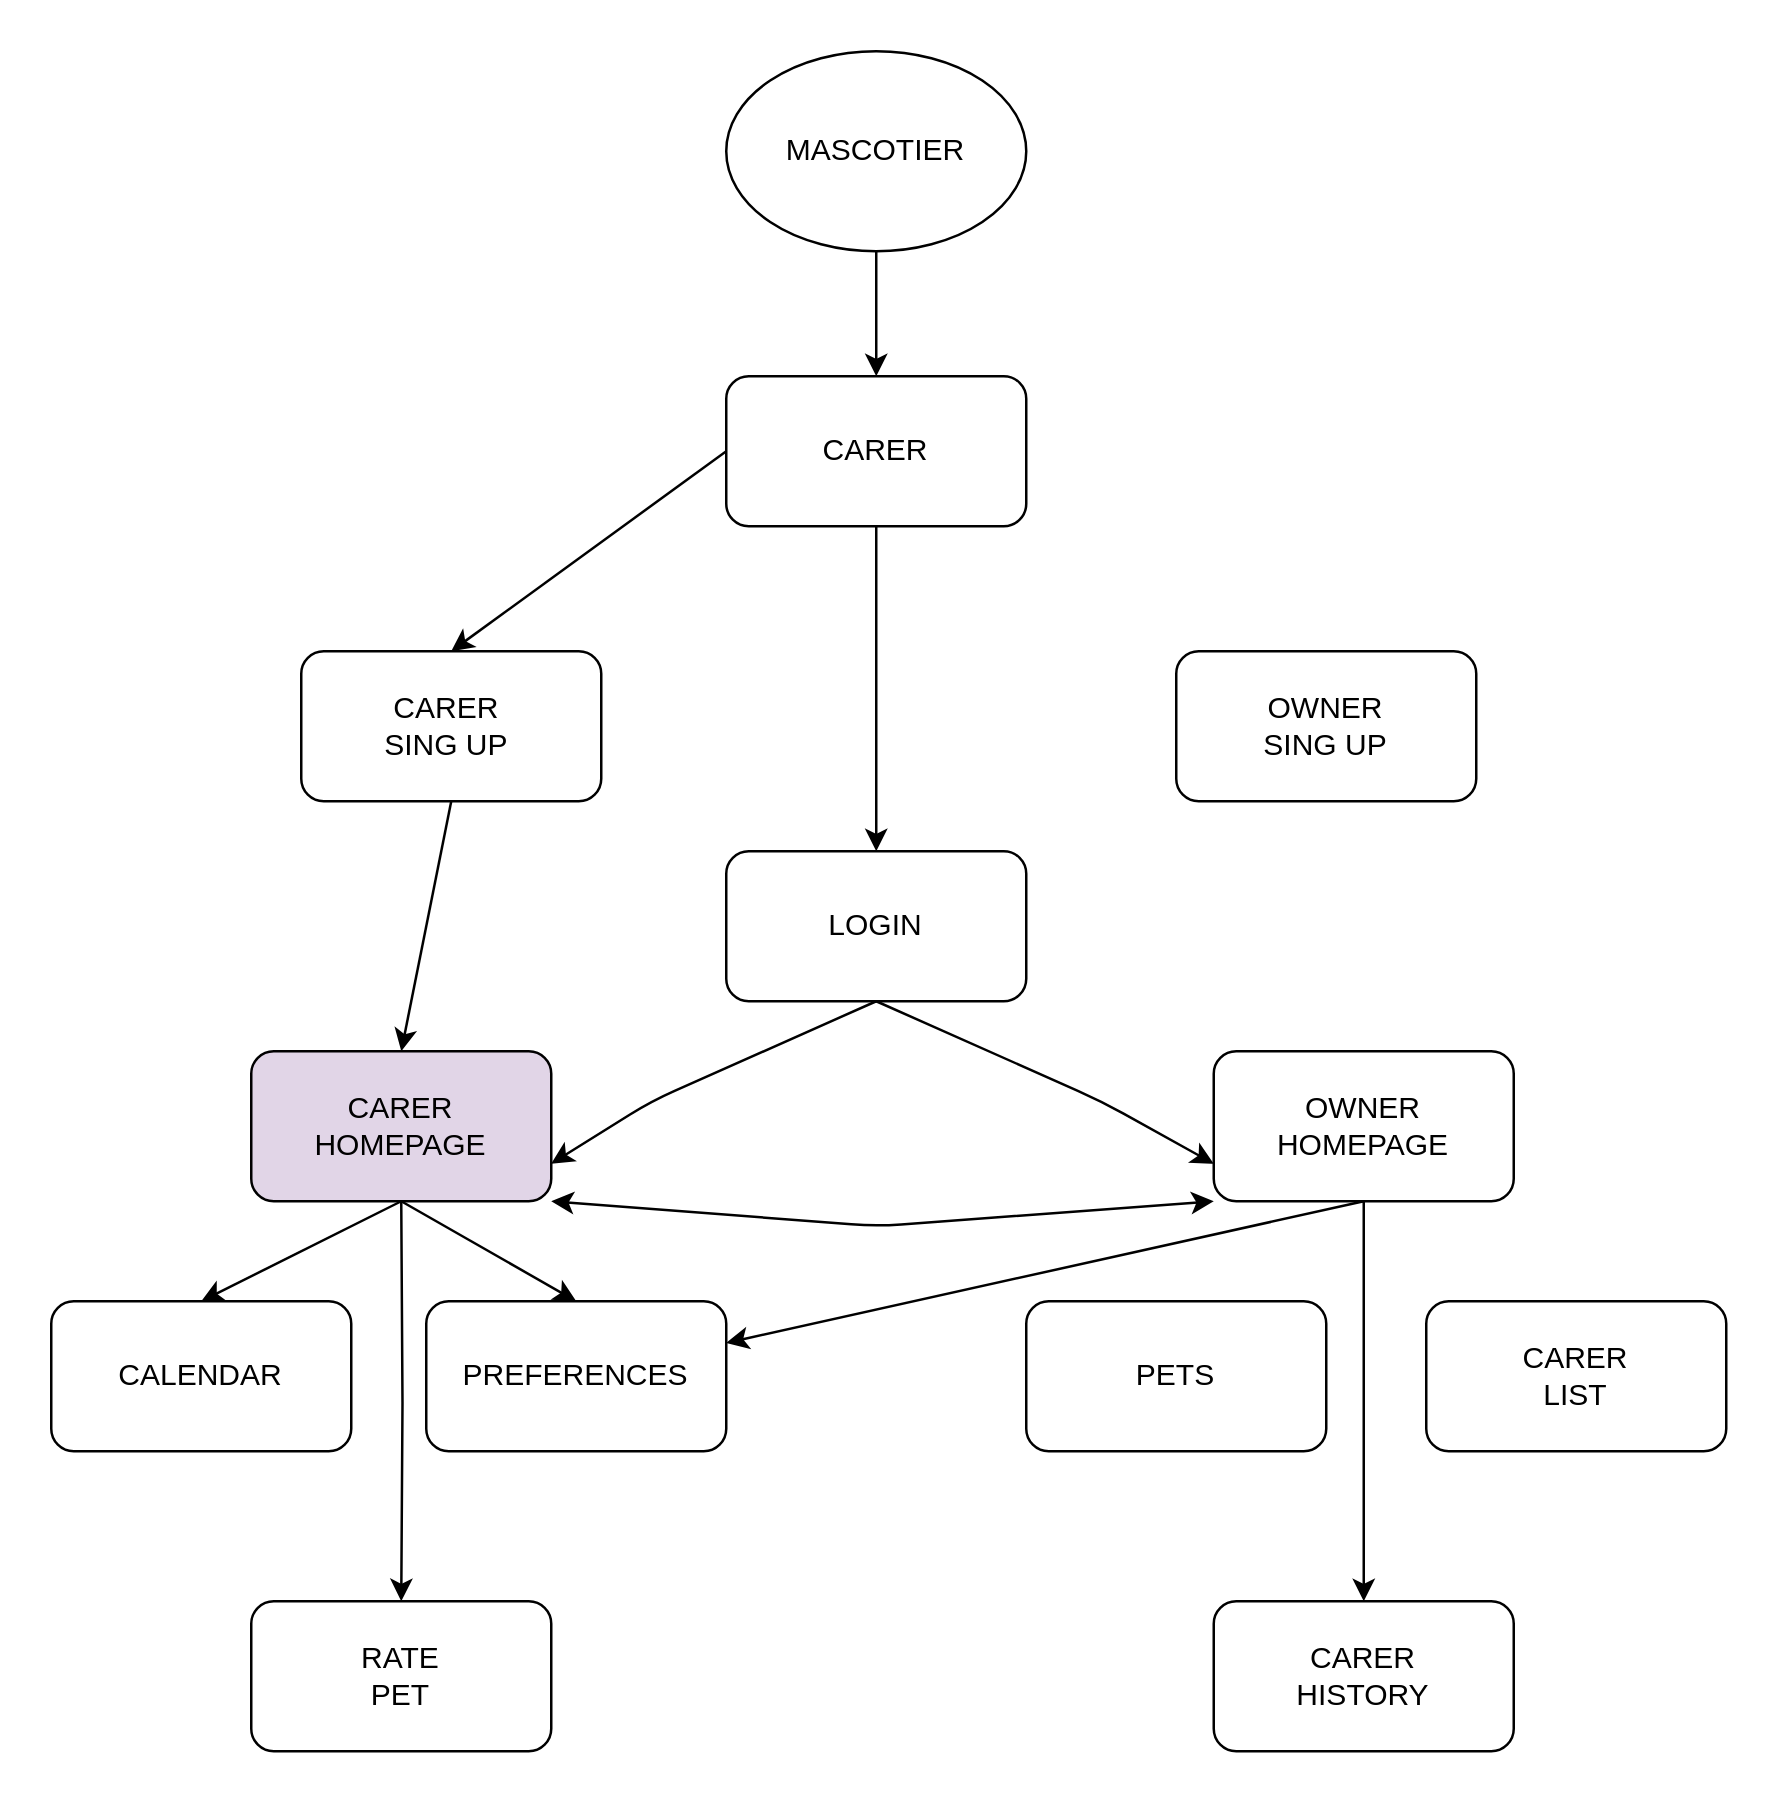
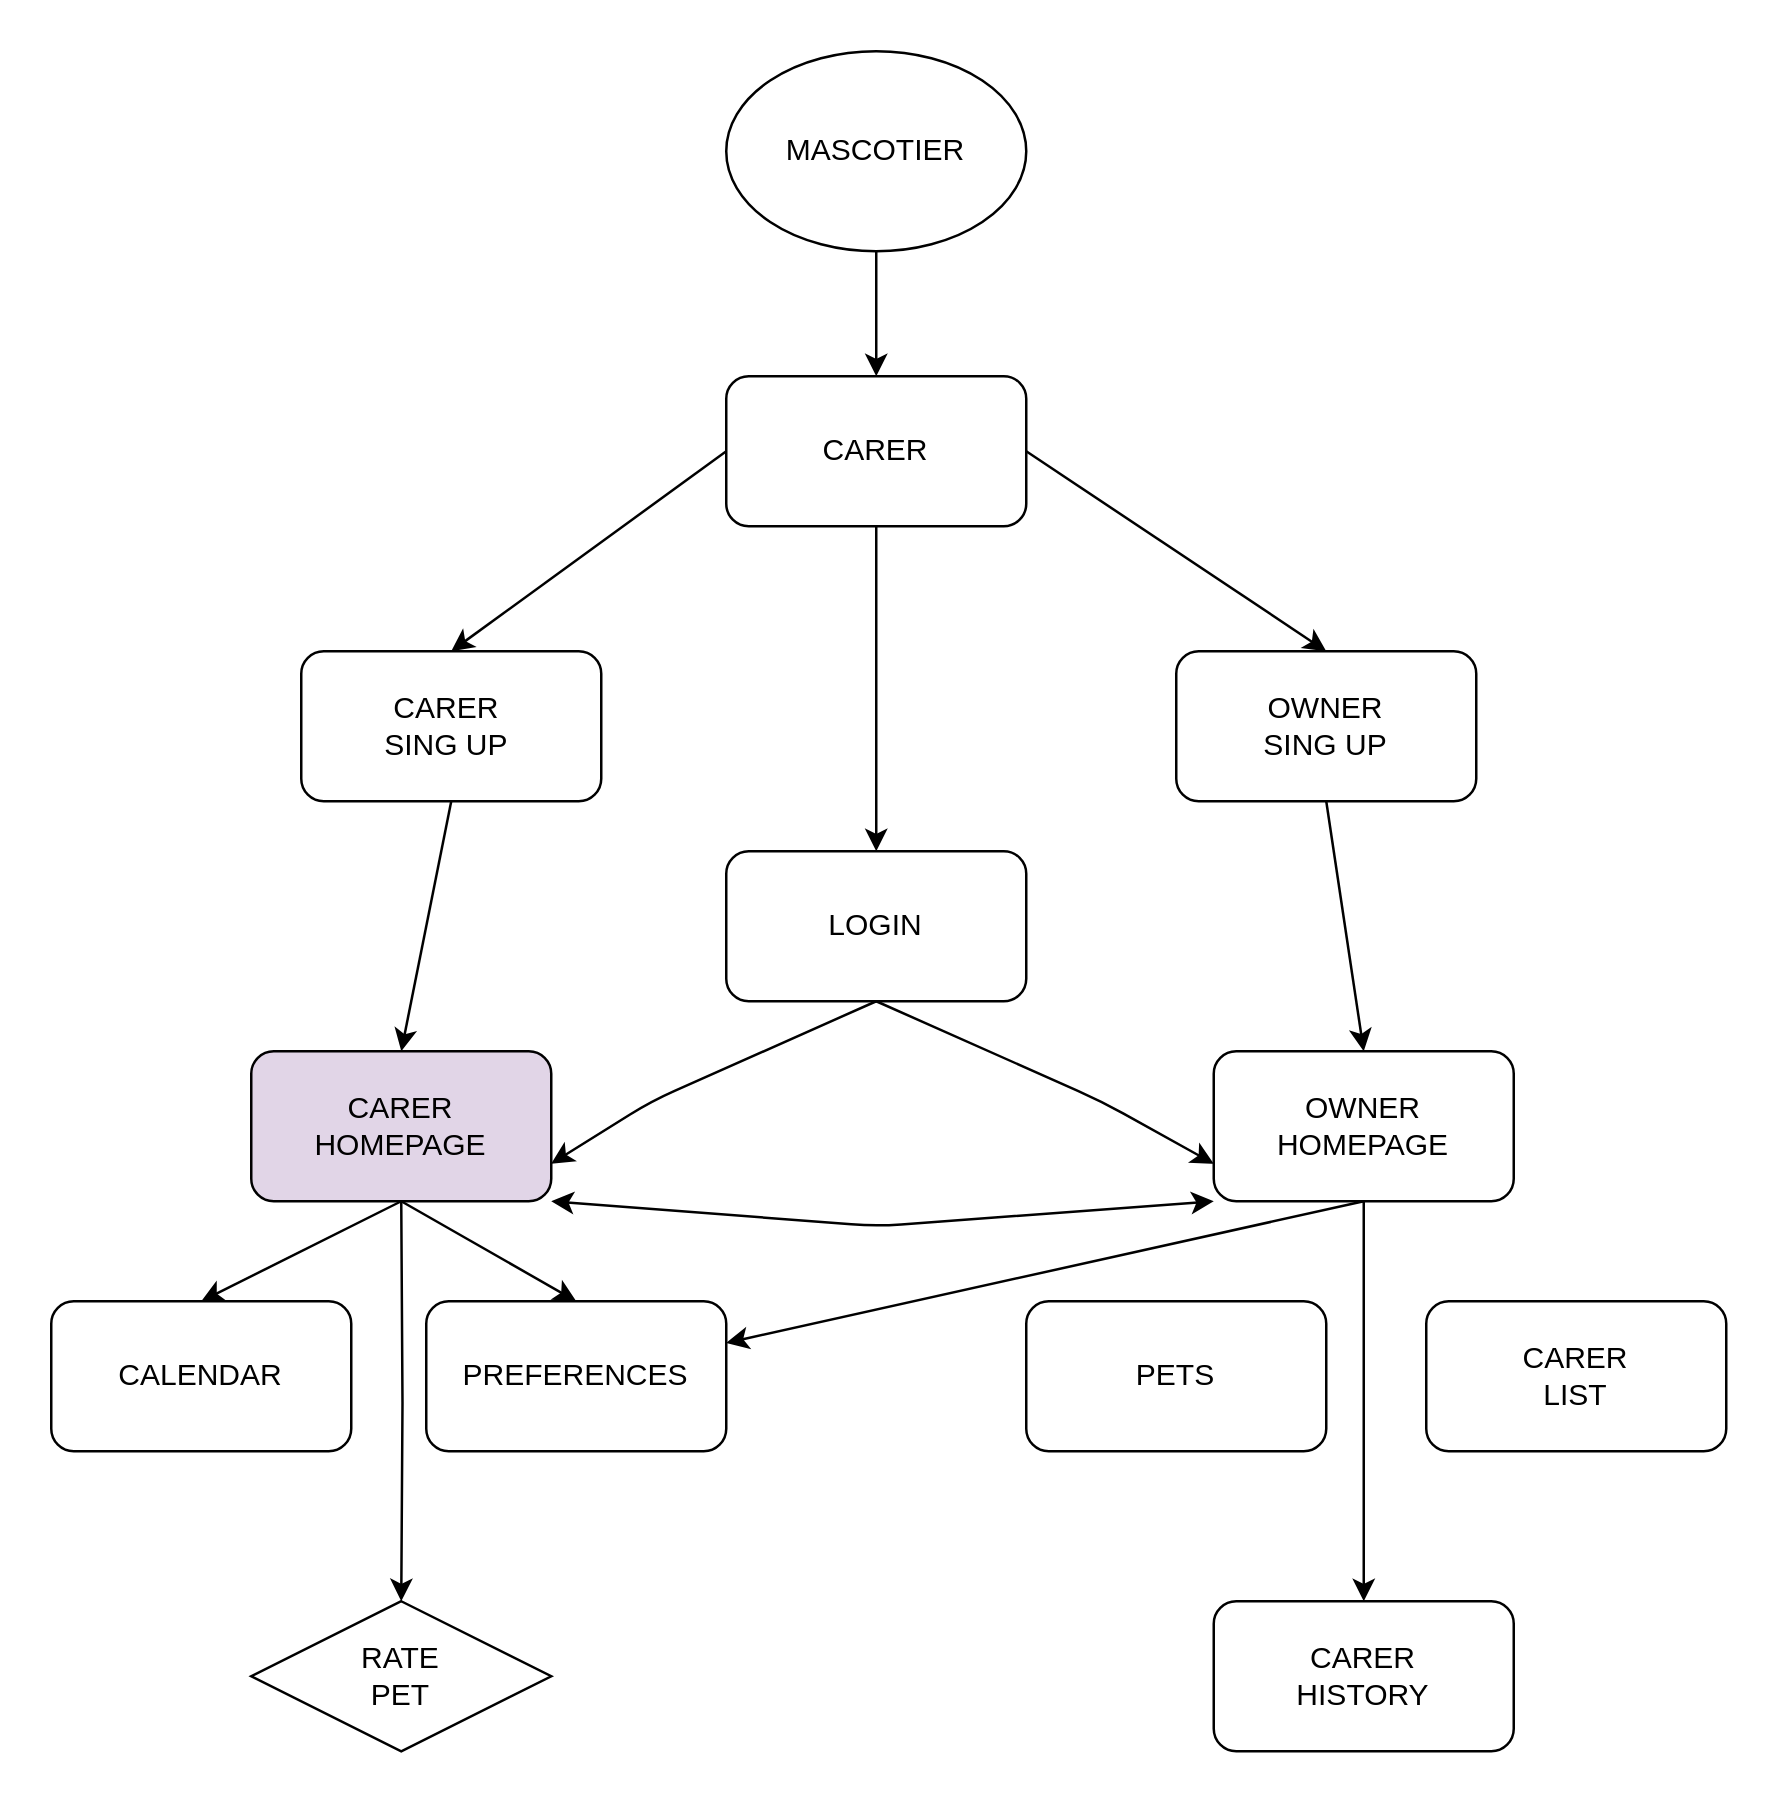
  <mxCell id="0" />
  <mxCell id="1" parent="0" />
+ <mxCell id="2" style="edgeStyle=none;html=1;exitX=1;exitY=0.5;exitDx=0;exitDy=0;entryX=0.5;entryY=0;entryDx=0;entryDy=0;" parent="1" source="5" target="11" edge="1"><mxGeometry relative="1" as="geometry" /></mxCell>
  <mxCell id="3" style="edgeStyle=none;html=1;exitX=0;exitY=0.5;exitDx=0;exitDy=0;entryX=0.5;entryY=0;entryDx=0;entryDy=0;" parent="1" source="5" target="9" edge="1"><mxGeometry relative="1" as="geometry"><mxPoint x="220" y="210" as="sourcePoint" /></mxGeometry></mxCell>
  <mxCell id="4" style="edgeStyle=none;html=1;exitX=0.5;exitY=1;exitDx=0;exitDy=0;entryX=0.5;entryY=0;entryDx=0;entryDy=0;startArrow=none;startFill=0;" parent="1" source="5" target="23" edge="1"><mxGeometry relative="1" as="geometry"><mxPoint x="270" y="340" as="targetPoint" /></mxGeometry></mxCell>
  <mxCell id="5" value="CARER" style="rounded=1;whiteSpace=wrap;html=1;" parent="1" vertex="1"><mxGeometry x="290" y="150" width="120" height="60" as="geometry" /></mxCell>
  <mxCell id="6" style="edgeStyle=none;html=1;exitX=0.5;exitY=1;exitDx=0;exitDy=0;entryX=0.5;entryY=0;entryDx=0;entryDy=0;" parent="1" source="7" target="5" edge="1"><mxGeometry relative="1" as="geometry" /></mxCell>
  <mxCell id="7" value="MASCOTIER" style="ellipse;whiteSpace=wrap;html=1;" parent="1" vertex="1"><mxGeometry x="290" y="20" width="120" height="80" as="geometry" /></mxCell>
  <mxCell id="8" style="edgeStyle=none;html=1;exitX=0.5;exitY=1;exitDx=0;exitDy=0;entryX=0.5;entryY=0;entryDx=0;entryDy=0;" parent="1" source="9" target="18" edge="1"><mxGeometry relative="1" as="geometry" /></mxCell>
  <mxCell id="9" value="CARER&amp;nbsp;&lt;br&gt;SING UP&amp;nbsp;" style="rounded=1;whiteSpace=wrap;html=1;" parent="1" vertex="1"><mxGeometry x="120" y="260" width="120" height="60" as="geometry" /></mxCell>
+ <mxCell id="10" style="edgeStyle=none;html=1;exitX=0.5;exitY=1;exitDx=0;exitDy=0;entryX=0.5;entryY=0;entryDx=0;entryDy=0;" parent="1" source="11" target="14" edge="1"><mxGeometry relative="1" as="geometry" /></mxCell>
  <mxCell id="11" value="OWNER&lt;br&gt;SING UP" style="rounded=1;whiteSpace=wrap;html=1;" parent="1" vertex="1"><mxGeometry x="470" y="260" width="120" height="60" as="geometry" /></mxCell>
  <mxCell id="12" style="edgeStyle=none;html=1;exitX=0.5;exitY=1;exitDx=0;exitDy=0;startArrow=none;startFill=0;" parent="1" source="14" target="25" edge="1"><mxGeometry relative="1" as="geometry" /></mxCell>
  <mxCell id="13" style="edgeStyle=orthogonalEdgeStyle;rounded=0;orthogonalLoop=1;jettySize=auto;html=1;entryX=0.5;entryY=0;entryDx=0;entryDy=0;" parent="1" source="14" edge="1" target="26"><mxGeometry relative="1" as="geometry"><mxPoint x="730" y="510" as="targetPoint" /></mxGeometry></mxCell>
  <mxCell id="14" value="OWNER&lt;br&gt;HOMEPAGE" style="rounded=1;whiteSpace=wrap;html=1;" parent="1" vertex="1"><mxGeometry x="485" y="420" width="120" height="60" as="geometry" /></mxCell>
  <mxCell id="15" style="edgeStyle=none;html=1;exitX=1;exitY=1;exitDx=0;exitDy=0;entryX=0;entryY=1;entryDx=0;entryDy=0;startArrow=classic;startFill=1;" parent="1" source="18" target="14" edge="1"><mxGeometry relative="1" as="geometry"><Array as="points"><mxPoint x="350" y="490" /></Array></mxGeometry></mxCell>
  <mxCell id="16" style="edgeStyle=none;html=1;exitX=0.5;exitY=1;exitDx=0;exitDy=0;entryX=0.5;entryY=0;entryDx=0;entryDy=0;startArrow=none;startFill=0;" parent="1" source="18" target="25" edge="1"><mxGeometry relative="1" as="geometry" /></mxCell>
  <mxCell id="17" style="edgeStyle=none;html=1;exitX=0.5;exitY=1;exitDx=0;exitDy=0;entryX=0.5;entryY=0;entryDx=0;entryDy=0;startArrow=none;startFill=0;" parent="1" source="18" target="24" edge="1"><mxGeometry relative="1" as="geometry" /></mxCell>
  <mxCell id="18" value="CARER&lt;br&gt;HOMEPAGE" style="rounded=1;whiteSpace=wrap;html=1;fillColor=#e1d5e7;" parent="1" vertex="1"><mxGeometry x="100" y="420" width="120" height="60" as="geometry" /></mxCell>
  <mxCell id="19" value="CARER&lt;br&gt;LIST" style="rounded=1;whiteSpace=wrap;html=1;" parent="1" vertex="1"><mxGeometry x="570" y="520" width="120" height="60" as="geometry" /></mxCell>
  <mxCell id="20" style="edgeStyle=none;html=1;exitX=0.5;exitY=1;exitDx=0;exitDy=0;entryX=1;entryY=0.75;entryDx=0;entryDy=0;" parent="1" source="23" target="18" edge="1"><mxGeometry relative="1" as="geometry"><Array as="points"><mxPoint x="260" y="440" /></Array><mxPoint x="270" y="400" as="sourcePoint" /></mxGeometry></mxCell>
  <mxCell id="21" value="PETS" style="rounded=1;whiteSpace=wrap;html=1;" parent="1" vertex="1"><mxGeometry x="410" y="520" width="120" height="60" as="geometry" /></mxCell>
  <mxCell id="22" style="edgeStyle=none;html=1;exitX=0.5;exitY=1;exitDx=0;exitDy=0;entryX=0;entryY=0.75;entryDx=0;entryDy=0;startArrow=none;startFill=0;" parent="1" source="23" target="14" edge="1"><mxGeometry relative="1" as="geometry"><Array as="points"><mxPoint x="440" y="440" /></Array></mxGeometry></mxCell>
  <mxCell id="23" value="LOGIN" style="rounded=1;whiteSpace=wrap;html=1;" parent="1" vertex="1"><mxGeometry x="290" y="340" width="120" height="60" as="geometry" /></mxCell>
  <mxCell id="24" value="CALENDAR" style="rounded=1;whiteSpace=wrap;html=1;" parent="1" vertex="1"><mxGeometry x="20" y="520" width="120" height="60" as="geometry" /></mxCell>
  <mxCell id="25" value="PREFERENCES" style="rounded=1;whiteSpace=wrap;html=1;" parent="1" vertex="1"><mxGeometry x="170" y="520" width="120" height="60" as="geometry" /></mxCell>
  <mxCell id="26" value="CARER&lt;br&gt;HISTORY" style="rounded=1;whiteSpace=wrap;html=1;" parent="1" vertex="1"><mxGeometry x="485" y="640" width="120" height="60" as="geometry" /></mxCell>
  <mxCell id="27" style="edgeStyle=orthogonalEdgeStyle;rounded=0;orthogonalLoop=1;jettySize=auto;html=1;" parent="1" target="28" edge="1"><mxGeometry relative="1" as="geometry"><mxPoint x="160" y="480" as="sourcePoint" /></mxGeometry></mxCell>
- <mxCell id="28" value="RATE&lt;br&gt;PET" style="rounded=1;whiteSpace=wrap;html=1;" parent="1" vertex="1"><mxGeometry x="100" y="640" width="120" height="60" as="geometry" /></mxCell>
+ <mxCell id="28" value="RATE&lt;br&gt;PET" style="rhombus;whiteSpace=wrap;html=1;" parent="1" vertex="1"><mxGeometry x="100" y="640" width="120" height="60" as="geometry" /></mxCell>
